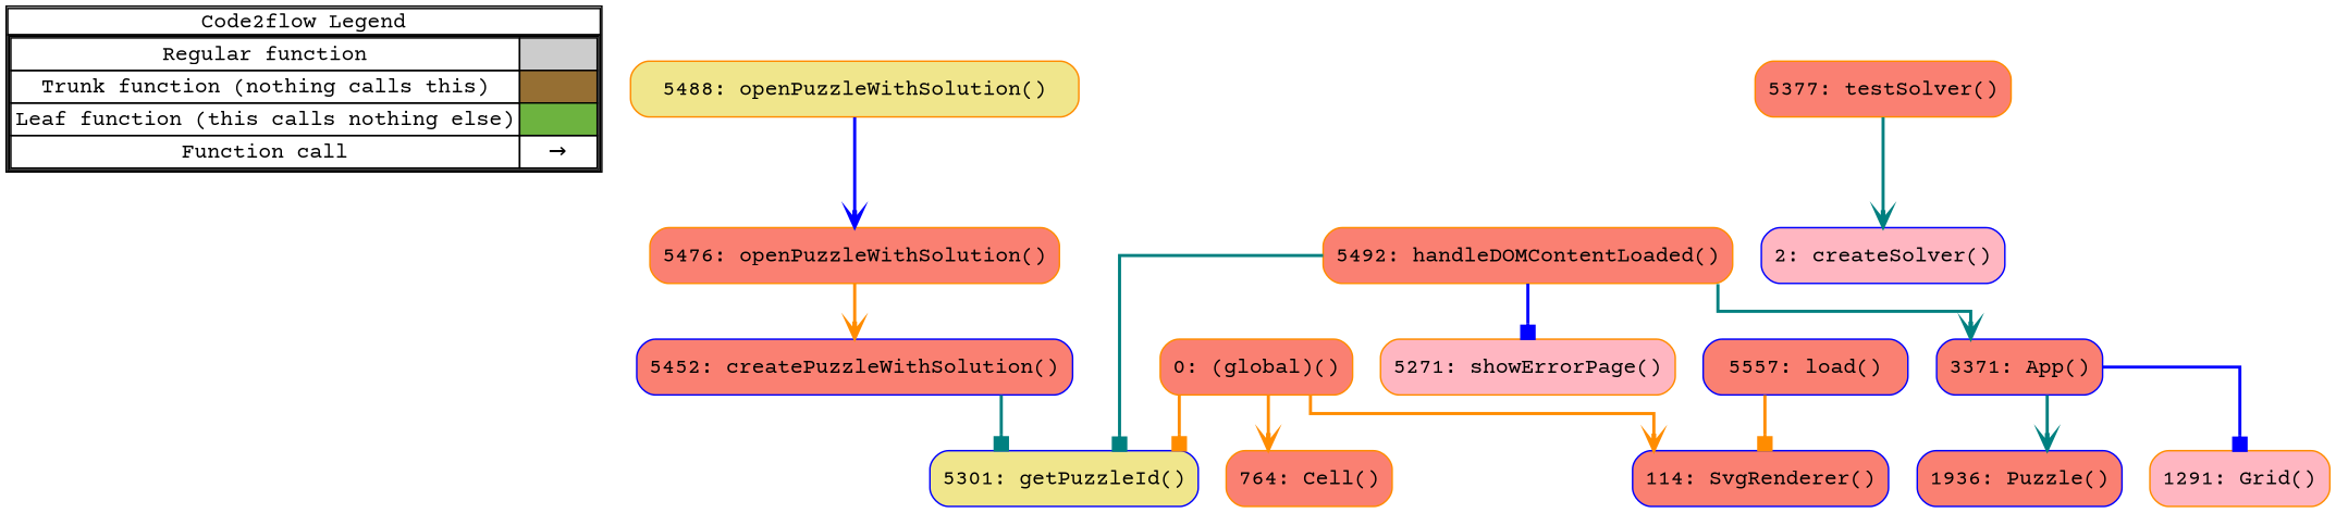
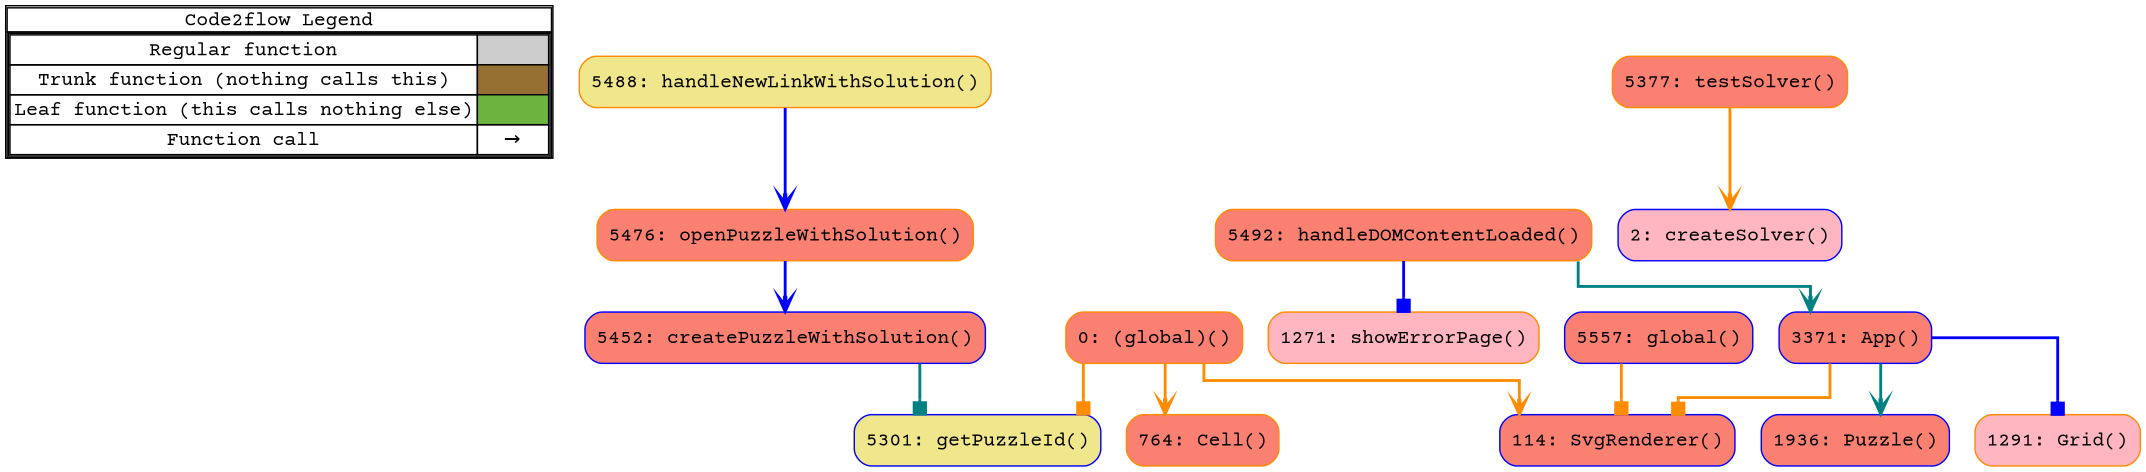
  digraph {
    concentrate=true
    fontname="Courier Prime"
    rankdir=TB
    splines=ortho
    node [fontname="Courier Prime" shape=rect color=darkorange fillcolor=salmon style="rounded,filled"]
    edge [arrowhead=vee color=darkorange fontname="Courier Prime" penwidth=2]
    n1 [label=<         <table cellspacing="0" cellpadding="0" border="1"><tr><td>Code2flow Legend</td></tr><tr><td>         <table cellspacing="0">         <tr><td>Regular function</td><td width="50px" bgcolor='#cccccc'></td></tr>         <tr><td>Trunk function (nothing calls this)</td><td bgcolor='#966F33'></td></tr>         <tr><td>Leaf function (this calls nothing else)</td><td bgcolor='#6db33f'></td></tr>         <tr><td>Function call</td><td><font color='black'>&#8594;</font></td></tr>         </table></td></tr></table>         > margin=0 shape=none color="" fillcolor="" style=""]
    n2 [label="0: (global)()"]
    n3 [color=blue label="3371: App()"]
    n4 [label="764: Cell()"]
    n5 [fillcolor=lightpink label="1291: Grid()"]
    n6 [color=blue label="1936: Puzzle()"]
    n7 [color=blue label="114: SvgRenderer()"]
    n8 [color=blue label="5452: createPuzzleWithSolution()"]
    n9 [color=blue fillcolor=khaki label="5301: getPuzzleId()"]
    n10 [label="5492: handleDOMContentLoaded()"]
-   n11 [fillcolor=khaki label="5488: openPuzzleWithSolution()"]
-   n12 [color=blue label="5557: load()"]
+   n11 [fillcolor=khaki label="5488: handleNewLinkWithSolution()"]
+   n12 [color=blue label="5557: global()"]
    n13 [label="5476: openPuzzleWithSolution()"]
-   n14 [fillcolor=lightpink label="5271: showErrorPage()"]
+   n14 [fillcolor=lightpink label="1271: showErrorPage()"]
    n15 [label="5377: testSolver()"]
    n16 [color=blue fillcolor=lightpink label="2: createSolver()"]
    subgraph sub_1 {
      label=legend
      rank=min
      n1
    }
    subgraph sub_2 {
      label="File: script"
      style=dotted
      n2
      n3
      n4
      n5
      n6
      n7
      n8
      n9
      n10
      n11
      n12
      n13
      n14
      n15
    }
    subgraph sub_3 {
      label="File: solver"
      style=dotted
      n16
    }
    n2 -> n4
    n2 -> n7
    n2 -> n9 [arrowhead=box]
    n3 -> n5 [arrowhead=box color=blue]
    n3 -> n6 [color=teal]
+   n3 -> n7 [arrowhead=box]
    n8 -> n9 [arrowhead=box color=teal]
    n10 -> n3 [color=teal]
-   n10 -> n9 [arrowhead=box color=teal]
    n10 -> n14 [arrowhead=box color=blue]
    n11 -> n13 [color=blue]
    n12 -> n7 [arrowhead=box]
-   n13 -> n8
-   n15 -> n16 [color=teal]
+   n13 -> n8 [color=blue]
+   n15 -> n16
  }
